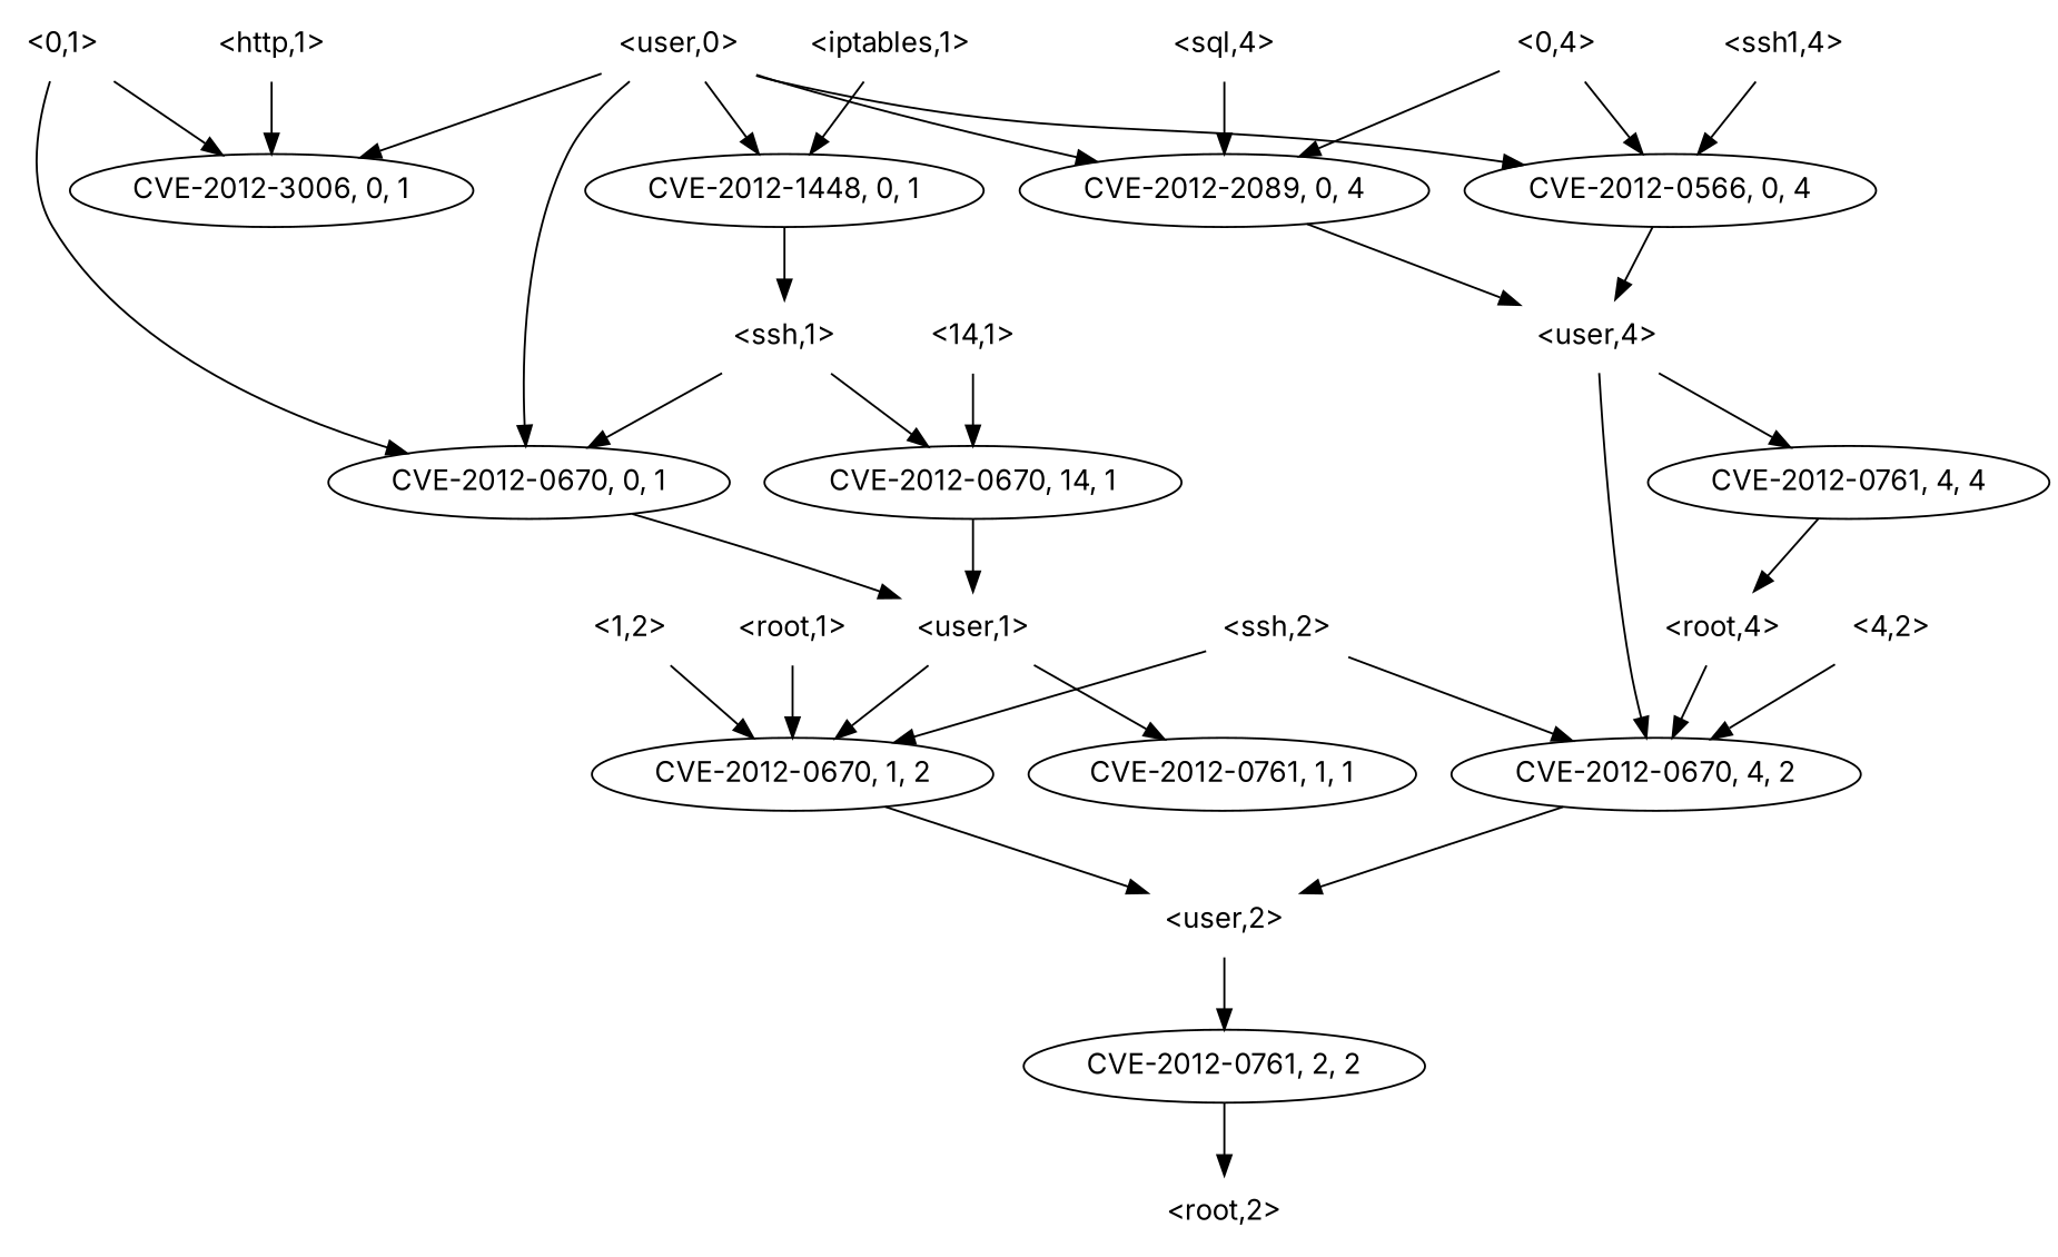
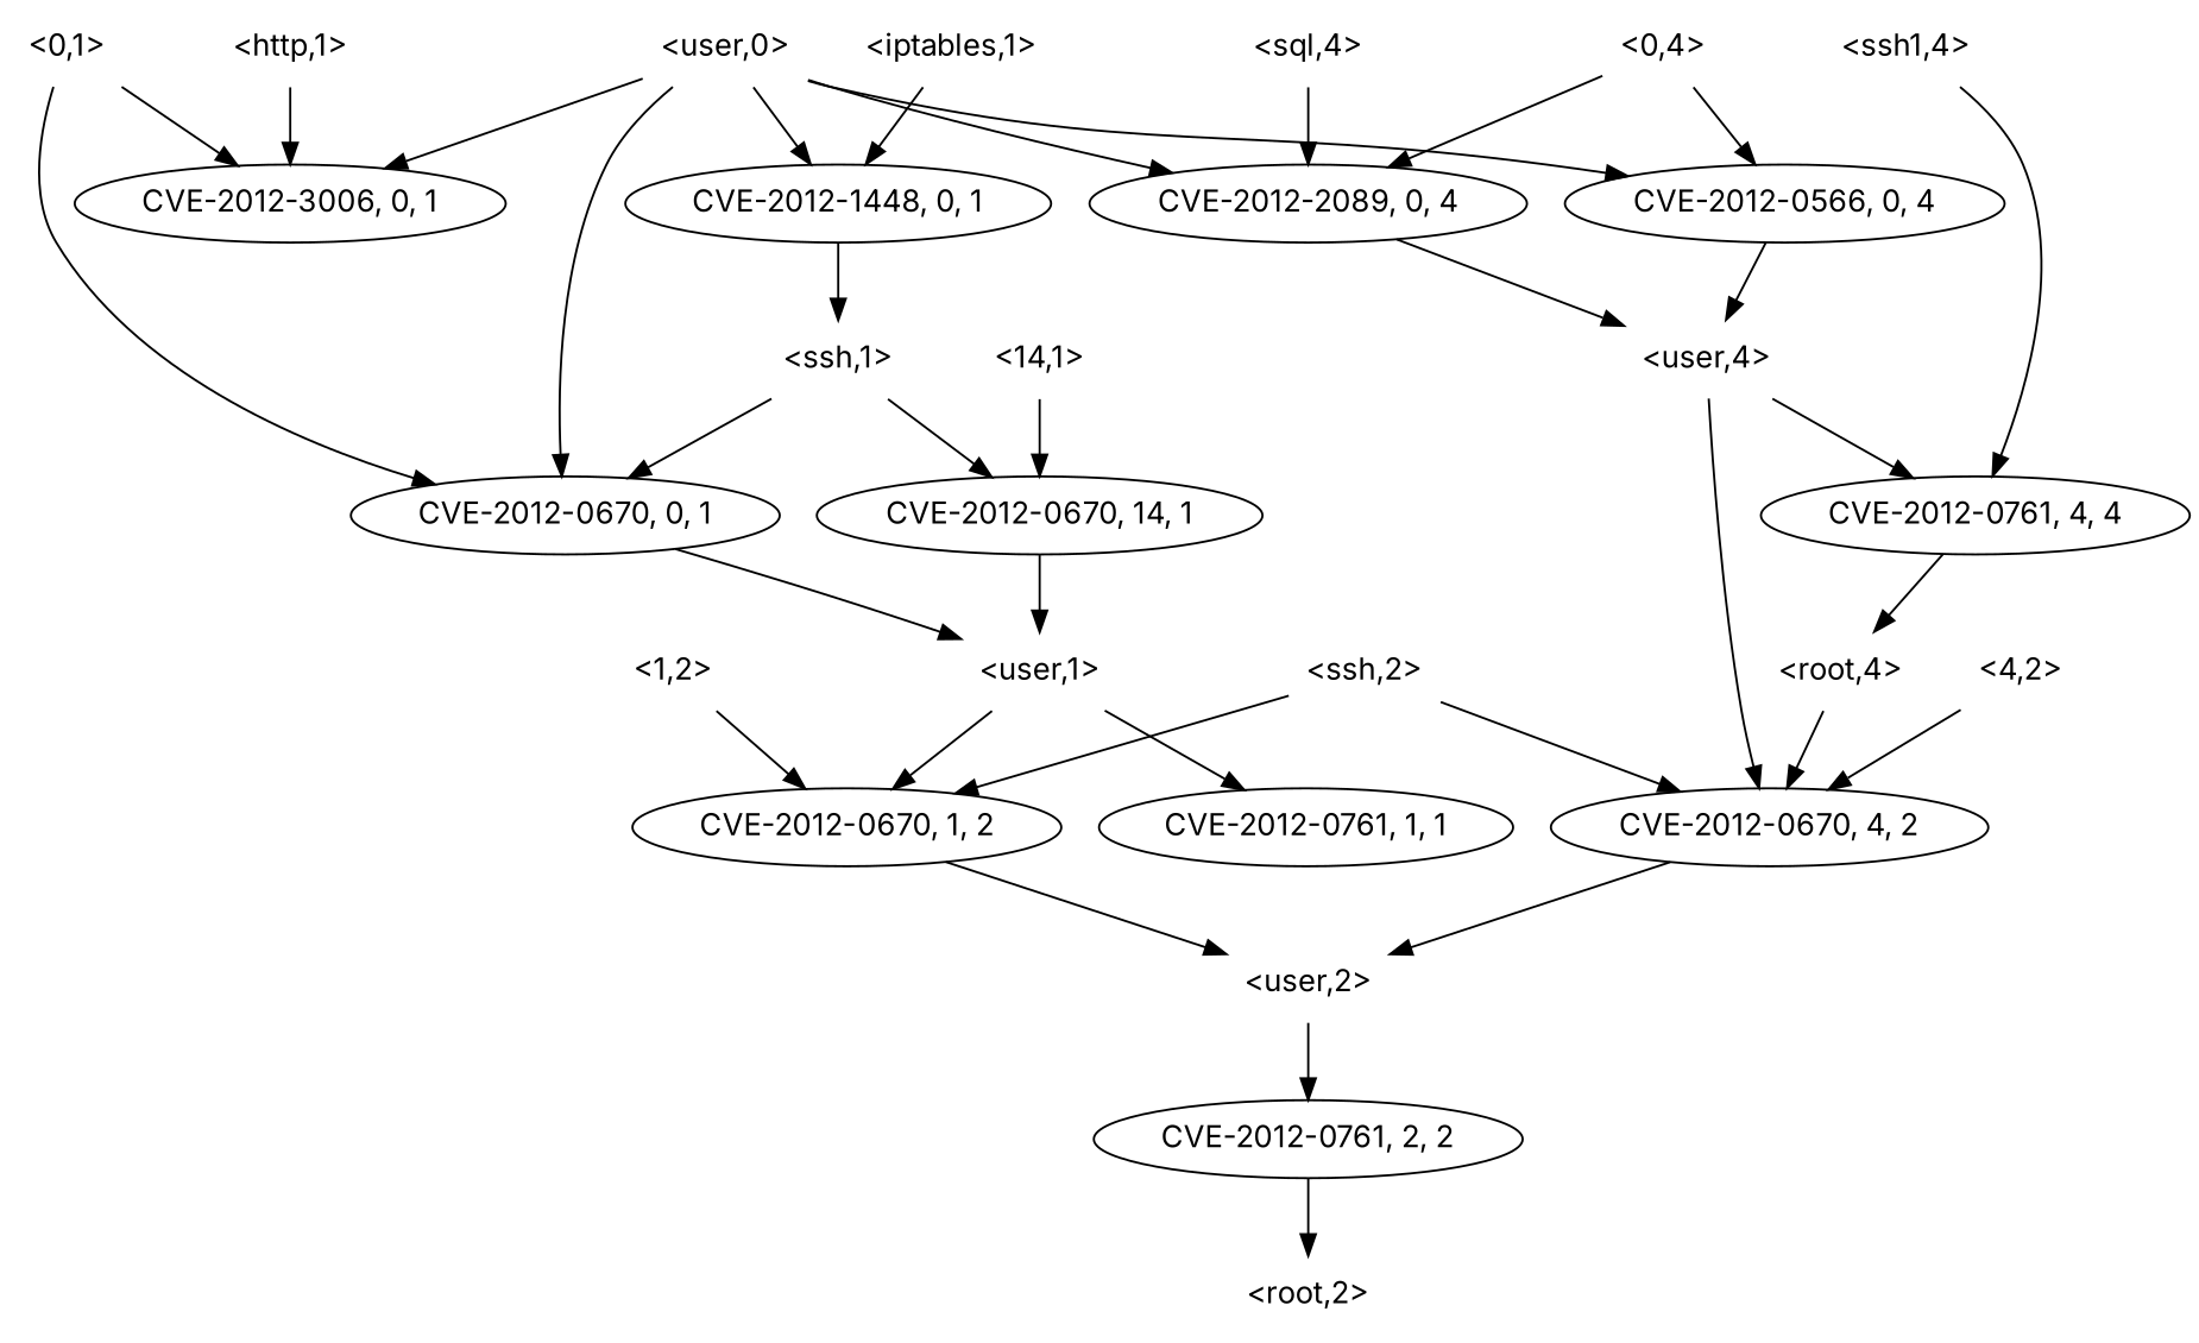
  strict digraph {
    fontname=Inter
    node [fontname=Inter shape=plaintext]
    edge [fontname=Inter]
    "<0,1>" [height=0.5 width=0.75]
    n2 [height=0.5 label=<CVE-2012-3006, 0, 1> width=2.4499 shape=""]
    n3 [height=0.5 label=<CVE-2012-0670, 0, 1> width=2.4499 shape=""]
    n4 [height=0.5 label=<CVE-2012-1448, 0, 1> width=2.4499 shape=""]
    "<ssh,1>" [height=0.5 width=0.84028]
    "<user,1>" [height=0.5 width=0.91667]
    n7 [height=0.5 label=<CVE-2012-0670, 1, 2> width=2.4499 shape=""]
    n8 [height=0.5 label=<CVE-2012-0761, 1, 1> width=2.4499 shape=""]
    n9 [height=0.5 label=<CVE-2012-0670, 14, 1> width=2.5686 shape=""]
    "<user,2>" [height=0.5 width=0.91667]
    "<http,1>" [height=0.5 width=0.89583]
    "<4,2>" [height=0.5 width=0.75]
    n13 [height=0.5 label=<CVE-2012-0670, 4, 2> width=2.4499 shape=""]
    n14 [height=0.5 label=<CVE-2012-0761, 2, 2> width=2.4499 shape=""]
    "<root,2>" [height=0.5 width=0.89583]
    "<iptables,1>" [height=0.5 width=1.1944]
    n17 [height=0.5 label=<CVE-2012-2089, 0, 4> width=2.4499 shape=""]
    "<user,4>" [height=0.5 width=0.91667]
    n19 [height=0.5 label=<CVE-2012-0761, 4, 4> width=2.4499 shape=""]
    "<root,4>" [height=0.5 width=0.89583]
-   "<root,1>" [height=0.5 width=0.89583]
    "<ssh,2>" [height=0.5 width=0.84028]
    "<0,4>" [height=0.5 width=0.75]
    n24 [height=0.5 label=<CVE-2012-0566, 0, 4> width=2.4499 shape=""]
    "<14,1>" [height=0.5 width=0.78472]
    "<user,0>" [height=0.5 width=0.91667]
    "<ssh1,4>" [height=0.5 width=0.94444]
    "<sql,4>" [height=0.5 width=0.8125]
    "<1,2>" [height=0.5 width=0.75]
    "<0,1>" -> n2
    "<0,1>" -> n3
    n3 -> "<user,1>"
    n4 -> "<ssh,1>"
    "<ssh,1>" -> n3
    "<ssh,1>" -> n9
    "<user,1>" -> n7
    "<user,1>" -> n8
    n7 -> "<user,2>"
    n9 -> "<user,1>"
    "<user,2>" -> n14
    "<http,1>" -> n2
    "<4,2>" -> n13
    n13 -> "<user,2>"
    n14 -> "<root,2>"
    "<iptables,1>" -> n4
    n17 -> "<user,4>"
    "<user,4>" -> n13
    "<user,4>" -> n19
    n19 -> "<root,4>"
    "<root,4>" -> n13
-   "<root,1>" -> n7
    "<ssh,2>" -> n7
    "<ssh,2>" -> n13
    "<0,4>" -> n17
    "<0,4>" -> n24
    n24 -> "<user,4>"
    "<14,1>" -> n9
    "<user,0>" -> n2
    "<user,0>" -> n3
    "<user,0>" -> n4
    "<user,0>" -> n17
    "<user,0>" -> n24
-   "<ssh1,4>" -> n24
+   "<ssh1,4>" -> n19
    "<sql,4>" -> n17
    "<1,2>" -> n7
  }
